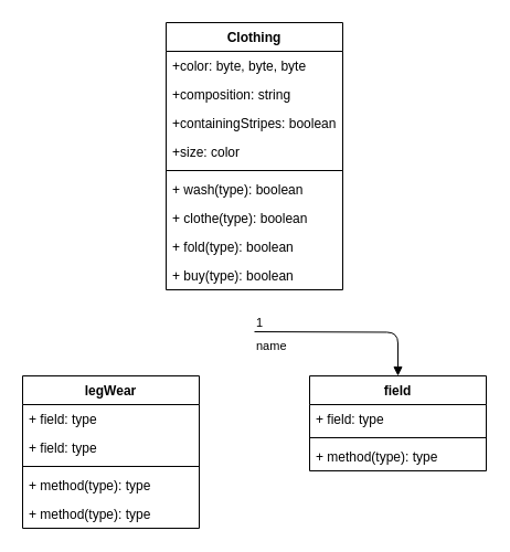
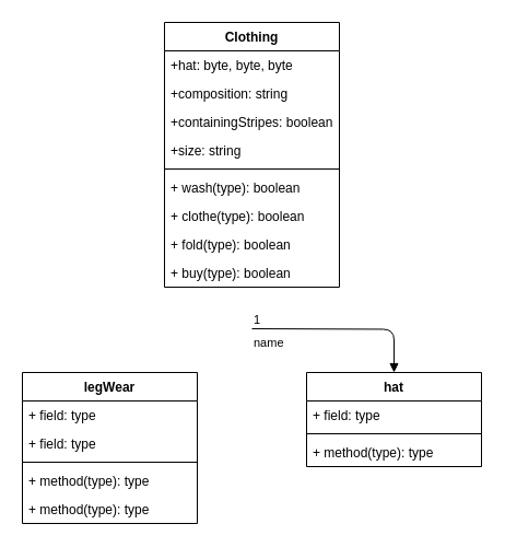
  <mxCell id="0" />
  <mxCell id="1" parent="0" />
  <mxCell id="2" value="Clothing" style="swimlane;fontStyle=1;align=center;verticalAlign=top;childLayout=stackLayout;horizontal=1;startSize=26;horizontalStack=0;resizeParent=1;resizeParentMax=0;resizeLast=0;collapsible=1;marginBottom=0;" vertex="1" parent="1"><mxGeometry x="150" y="20" width="160" height="242" as="geometry" /></mxCell>
- <mxCell id="3" value="+color: byte, byte, byte" style="text;strokeColor=none;fillColor=none;align=left;verticalAlign=top;spacingLeft=4;spacingRight=4;overflow=hidden;rotatable=0;points=[[0,0.5],[1,0.5]];portConstraint=eastwest;" vertex="1" parent="2"><mxGeometry y="26" width="160" height="26" as="geometry" /></mxCell>
+ <mxCell id="3" value="+hat: byte, byte, byte" style="text;strokeColor=none;fillColor=none;align=left;verticalAlign=top;spacingLeft=4;spacingRight=4;overflow=hidden;rotatable=0;points=[[0,0.5],[1,0.5]];portConstraint=eastwest;" vertex="1" parent="2"><mxGeometry y="26" width="160" height="26" as="geometry" /></mxCell>
  <mxCell id="4" value="+composition: string " style="text;strokeColor=none;fillColor=none;align=left;verticalAlign=top;spacingLeft=4;spacingRight=4;overflow=hidden;rotatable=0;points=[[0,0.5],[1,0.5]];portConstraint=eastwest;" vertex="1" parent="2"><mxGeometry y="52" width="160" height="26" as="geometry" /></mxCell>
  <mxCell id="5" value="+containingStripes: boolean  " style="text;strokeColor=none;fillColor=none;align=left;verticalAlign=top;spacingLeft=4;spacingRight=4;overflow=hidden;rotatable=0;points=[[0,0.5],[1,0.5]];portConstraint=eastwest;" vertex="1" parent="2"><mxGeometry y="78" width="160" height="26" as="geometry" /></mxCell>
- <mxCell id="6" value="+size: color" style="text;strokeColor=none;fillColor=none;align=left;verticalAlign=top;spacingLeft=4;spacingRight=4;overflow=hidden;rotatable=0;points=[[0,0.5],[1,0.5]];portConstraint=eastwest;" vertex="1" parent="2"><mxGeometry y="104" width="160" height="26" as="geometry" /></mxCell>
+ <mxCell id="6" value="+size: string" style="text;strokeColor=none;fillColor=none;align=left;verticalAlign=top;spacingLeft=4;spacingRight=4;overflow=hidden;rotatable=0;points=[[0,0.5],[1,0.5]];portConstraint=eastwest;" vertex="1" parent="2"><mxGeometry y="104" width="160" height="26" as="geometry" /></mxCell>
  <mxCell id="7" value="" style="line;strokeWidth=1;fillColor=none;align=left;verticalAlign=middle;spacingTop=-1;spacingLeft=3;spacingRight=3;rotatable=0;labelPosition=right;points=[];portConstraint=eastwest;" vertex="1" parent="2"><mxGeometry y="130" width="160" height="8" as="geometry" /></mxCell>
  <mxCell id="8" value="+ wash(type): boolean " style="text;strokeColor=none;fillColor=none;align=left;verticalAlign=top;spacingLeft=4;spacingRight=4;overflow=hidden;rotatable=0;points=[[0,0.5],[1,0.5]];portConstraint=eastwest;" vertex="1" parent="2"><mxGeometry y="138" width="160" height="26" as="geometry" /></mxCell>
  <mxCell id="9" value="+ clothe(type): boolean " style="text;strokeColor=none;fillColor=none;align=left;verticalAlign=top;spacingLeft=4;spacingRight=4;overflow=hidden;rotatable=0;points=[[0,0.5],[1,0.5]];portConstraint=eastwest;" vertex="1" parent="2"><mxGeometry y="164" width="160" height="26" as="geometry" /></mxCell>
  <mxCell id="10" value="+ fold(type): boolean" style="text;strokeColor=none;fillColor=none;align=left;verticalAlign=top;spacingLeft=4;spacingRight=4;overflow=hidden;rotatable=0;points=[[0,0.5],[1,0.5]];portConstraint=eastwest;" vertex="1" parent="2"><mxGeometry y="190" width="160" height="26" as="geometry" /></mxCell>
  <mxCell id="11" value="+ buy(type): boolean" style="text;strokeColor=none;fillColor=none;align=left;verticalAlign=top;spacingLeft=4;spacingRight=4;overflow=hidden;rotatable=0;points=[[0,0.5],[1,0.5]];portConstraint=eastwest;" vertex="1" parent="2"><mxGeometry y="216" width="160" height="26" as="geometry" /></mxCell>
  <mxCell id="12" value="legWear" style="swimlane;fontStyle=1;align=center;verticalAlign=top;childLayout=stackLayout;horizontal=1;startSize=26;horizontalStack=0;resizeParent=1;resizeParentMax=0;resizeLast=0;collapsible=1;marginBottom=0;" vertex="1" parent="1"><mxGeometry x="20" y="340" width="160" height="138" as="geometry" /></mxCell>
  <mxCell id="13" value="+ field: type" style="text;strokeColor=none;fillColor=none;align=left;verticalAlign=top;spacingLeft=4;spacingRight=4;overflow=hidden;rotatable=0;points=[[0,0.5],[1,0.5]];portConstraint=eastwest;" vertex="1" parent="12"><mxGeometry y="26" width="160" height="26" as="geometry" /></mxCell>
  <mxCell id="14" value="+ field: type" style="text;strokeColor=none;fillColor=none;align=left;verticalAlign=top;spacingLeft=4;spacingRight=4;overflow=hidden;rotatable=0;points=[[0,0.5],[1,0.5]];portConstraint=eastwest;" vertex="1" parent="12"><mxGeometry y="52" width="160" height="26" as="geometry" /></mxCell>
  <mxCell id="15" value="" style="line;strokeWidth=1;fillColor=none;align=left;verticalAlign=middle;spacingTop=-1;spacingLeft=3;spacingRight=3;rotatable=0;labelPosition=right;points=[];portConstraint=eastwest;" vertex="1" parent="12"><mxGeometry y="78" width="160" height="8" as="geometry" /></mxCell>
  <mxCell id="16" value="+ method(type): type" style="text;strokeColor=none;fillColor=none;align=left;verticalAlign=top;spacingLeft=4;spacingRight=4;overflow=hidden;rotatable=0;points=[[0,0.5],[1,0.5]];portConstraint=eastwest;" vertex="1" parent="12"><mxGeometry y="86" width="160" height="26" as="geometry" /></mxCell>
  <mxCell id="17" value="+ method(type): type" style="text;strokeColor=none;fillColor=none;align=left;verticalAlign=top;spacingLeft=4;spacingRight=4;overflow=hidden;rotatable=0;points=[[0,0.5],[1,0.5]];portConstraint=eastwest;" vertex="1" parent="12"><mxGeometry y="112" width="160" height="26" as="geometry" /></mxCell>
- <mxCell id="18" value="field" style="swimlane;fontStyle=1;align=center;verticalAlign=top;childLayout=stackLayout;horizontal=1;startSize=26;horizontalStack=0;resizeParent=1;resizeParentMax=0;resizeLast=0;collapsible=1;marginBottom=0;" vertex="1" parent="1"><mxGeometry x="280" y="340" width="160" height="86" as="geometry" /></mxCell>
+ <mxCell id="18" value="hat" style="swimlane;fontStyle=1;align=center;verticalAlign=top;childLayout=stackLayout;horizontal=1;startSize=26;horizontalStack=0;resizeParent=1;resizeParentMax=0;resizeLast=0;collapsible=1;marginBottom=0;" vertex="1" parent="1"><mxGeometry x="280" y="340" width="160" height="86" as="geometry" /></mxCell>
  <mxCell id="19" value="+ field: type" style="text;strokeColor=none;fillColor=none;align=left;verticalAlign=top;spacingLeft=4;spacingRight=4;overflow=hidden;rotatable=0;points=[[0,0.5],[1,0.5]];portConstraint=eastwest;" vertex="1" parent="18"><mxGeometry y="26" width="160" height="26" as="geometry" /></mxCell>
  <mxCell id="20" value="" style="line;strokeWidth=1;fillColor=none;align=left;verticalAlign=middle;spacingTop=-1;spacingLeft=3;spacingRight=3;rotatable=0;labelPosition=right;points=[];portConstraint=eastwest;" vertex="1" parent="18"><mxGeometry y="52" width="160" height="8" as="geometry" /></mxCell>
  <mxCell id="21" value="+ method(type): type" style="text;strokeColor=none;fillColor=none;align=left;verticalAlign=top;spacingLeft=4;spacingRight=4;overflow=hidden;rotatable=0;points=[[0,0.5],[1,0.5]];portConstraint=eastwest;" vertex="1" parent="18"><mxGeometry y="60" width="160" height="26" as="geometry" /></mxCell>
  <mxCell id="22" value="name" style="endArrow=block;endFill=1;html=1;edgeStyle=orthogonalEdgeStyle;align=left;verticalAlign=top;entryX=0.5;entryY=0;entryDx=0;entryDy=0;" edge="1" parent="1" target="18"><mxGeometry x="-1" relative="1" as="geometry"><mxPoint x="230" y="300" as="sourcePoint" /><mxPoint x="390" y="300" as="targetPoint" /></mxGeometry></mxCell>
  <mxCell id="23" value="1" style="edgeLabel;resizable=0;html=1;align=left;verticalAlign=bottom;" connectable="0" vertex="1" parent="22"><mxGeometry x="-1" relative="1" as="geometry" /></mxCell>
